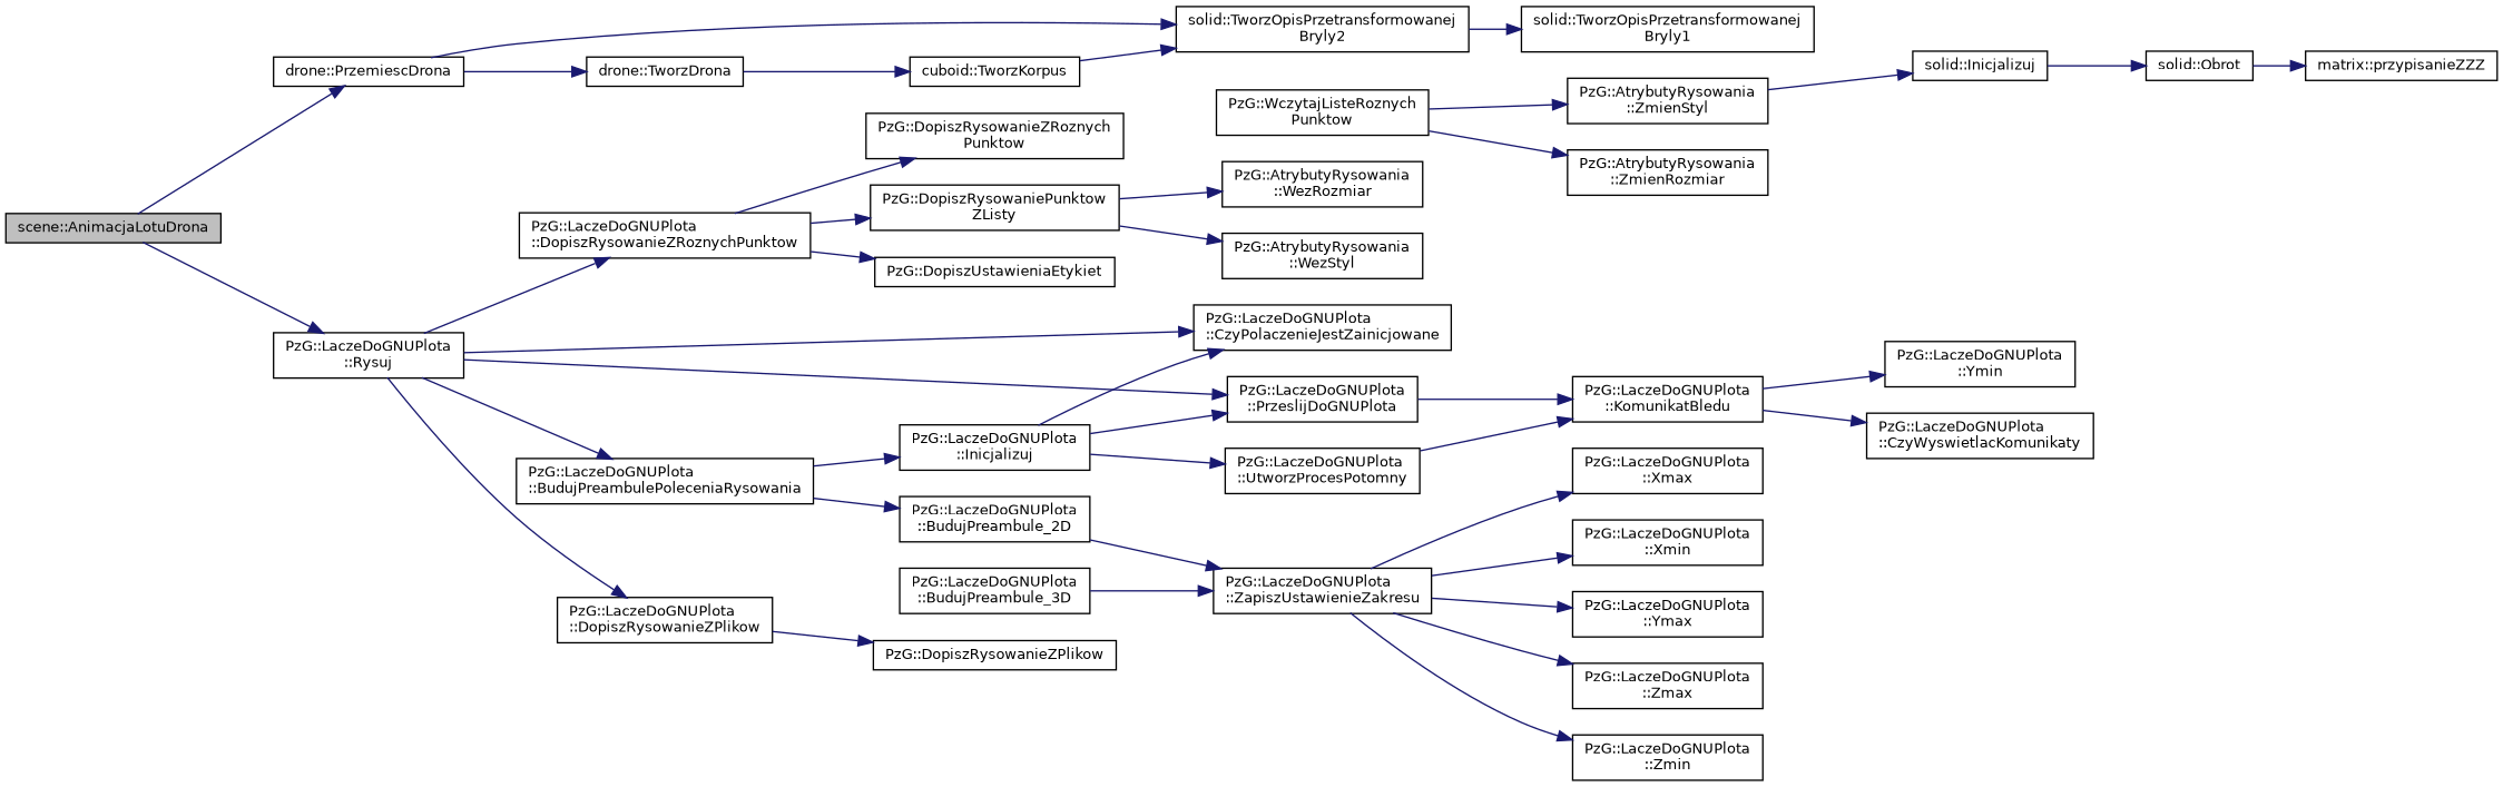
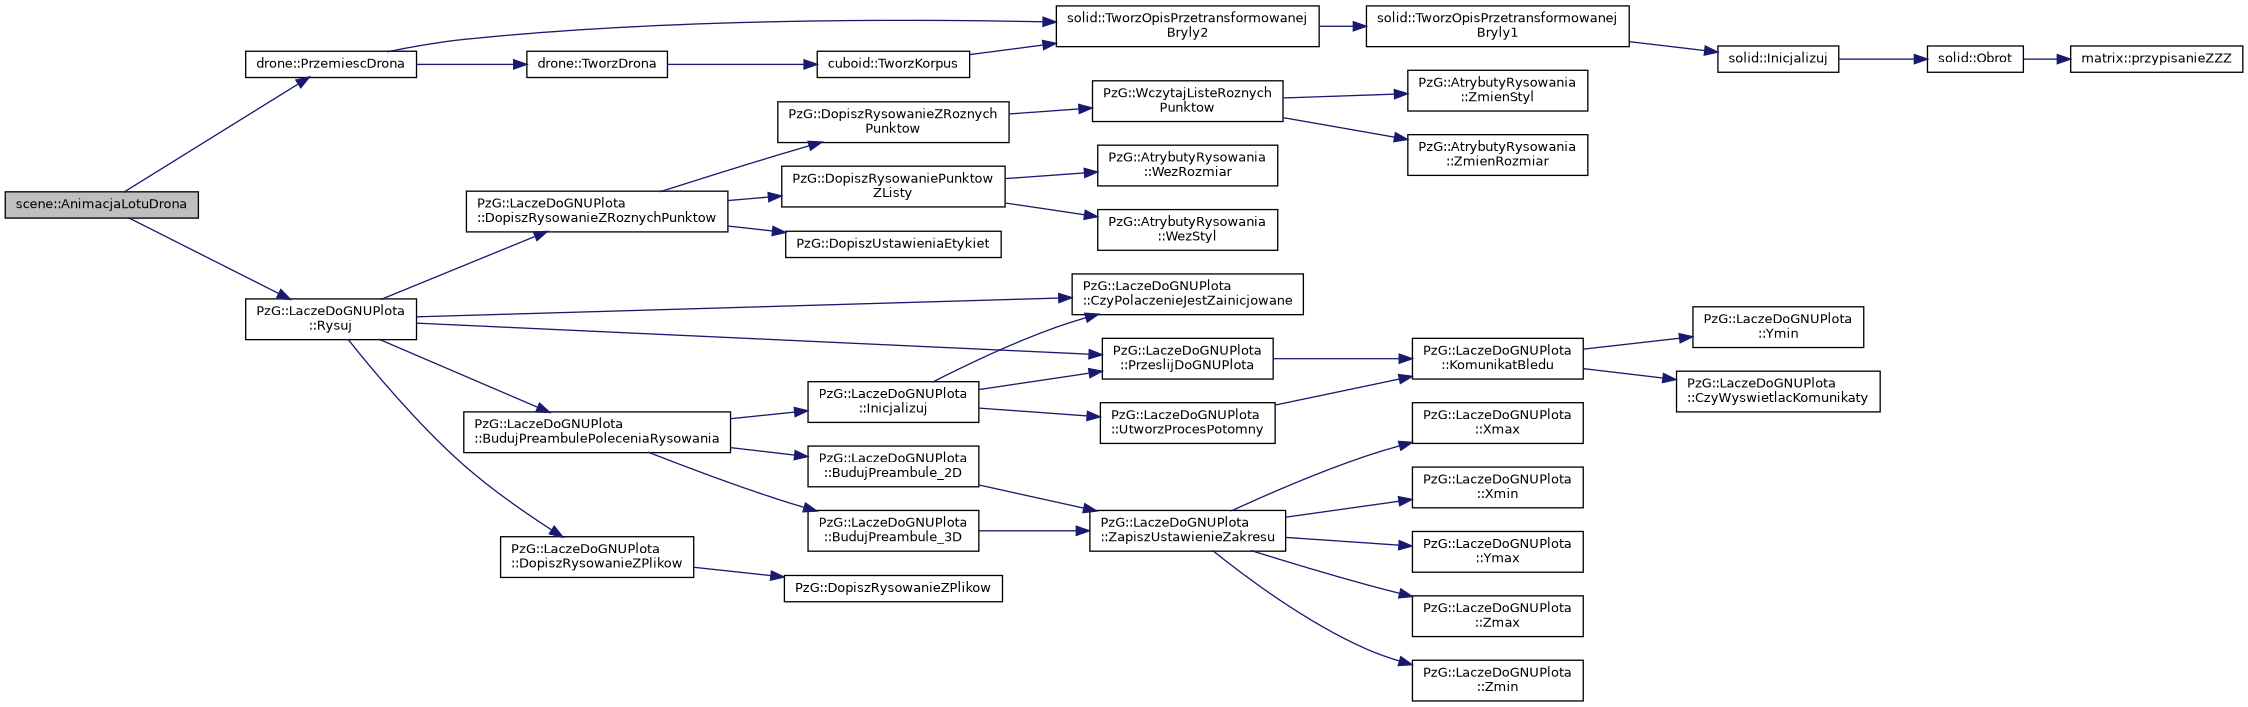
  digraph {
    rankdir=LR
    node [color=black fillcolor=white fontname=Helvetica fontsize=10 shape=record style=filled]
    edge [color=midnightblue fontname=Helvetica fontsize=10 labelfontname=Helvetica labelfontsize=10 style=solid]
    n1 [fillcolor=grey75 fontcolor=black height=0.2 label="scene::AnimacjaLotuDrona" width=0.4]
    n2 [height=0.2 label="drone::PrzemiescDrona" width=0.4]
    n3 [height=0.2 label="PzG::LaczeDoGNUPlota\l::Rysuj" width=0.4]
    n4 [height=0.2 label="drone::TworzDrona" width=0.4]
    n5 [height=0.2 label="solid::TworzOpisPrzetransformowanej\lBryly2" width=0.4]
    n6 [height=0.2 label="PzG::LaczeDoGNUPlota\l::BudujPreambulePoleceniaRysowania" width=0.4]
    n7 [height=0.2 label="PzG::LaczeDoGNUPlota\l::CzyPolaczenieJestZainicjowane" width=0.4]
    n8 [height=0.2 label="PzG::LaczeDoGNUPlota\l::DopiszRysowanieZPlikow" width=0.4]
    n9 [height=0.2 label="PzG::LaczeDoGNUPlota\l::DopiszRysowanieZRoznychPunktow" width=0.4]
    n10 [height=0.2 label="PzG::LaczeDoGNUPlota\l::PrzeslijDoGNUPlota" width=0.4]
    n11 [height=0.2 label="cuboid::TworzKorpus" width=0.4]
    n12 [height=0.2 label="solid::TworzOpisPrzetransformowanej\lBryly1" width=0.4]
    n13 [height=0.2 label="solid::Inicjalizuj" width=0.4]
    n14 [height=0.2 label="solid::Obrot" width=0.4]
    n15 [height=0.2 label="matrix::przypisanieZZZ" width=0.4]
    n16 [height=0.2 label="PzG::LaczeDoGNUPlota\l::Inicjalizuj" width=0.4]
    n17 [height=0.2 label="PzG::LaczeDoGNUPlota\l::BudujPreambule_2D" width=0.4]
    n18 [height=0.2 label="PzG::LaczeDoGNUPlota\l::BudujPreambule_3D" width=0.4]
    n19 [height=0.2 label="PzG::DopiszRysowanieZPlikow" width=0.4]
    n20 [height=0.2 label="PzG::DopiszRysowaniePunktow\lZListy" width=0.4]
    n21 [height=0.2 label="PzG::DopiszRysowanieZRoznych\lPunktow" width=0.4]
    n22 [height=0.2 label="PzG::DopiszUstawieniaEtykiet" width=0.4]
    n23 [height=0.2 label="PzG::LaczeDoGNUPlota\l::UtworzProcesPotomny" width=0.4]
    n24 [height=0.2 label="PzG::LaczeDoGNUPlota\l::KomunikatBledu" width=0.4]
    n25 [height=0.2 label="PzG::LaczeDoGNUPlota\l::ZapiszUstawienieZakresu" width=0.4]
    n26 [height=0.2 label="PzG::LaczeDoGNUPlota\l::Xmax" width=0.4]
    n27 [height=0.2 label="PzG::LaczeDoGNUPlota\l::Xmin" width=0.4]
    n28 [height=0.2 label="PzG::LaczeDoGNUPlota\l::Ymax" width=0.4]
    n29 [height=0.2 label="PzG::LaczeDoGNUPlota\l::Zmax" width=0.4]
    n30 [height=0.2 label="PzG::LaczeDoGNUPlota\l::Zmin" width=0.4]
    n31 [height=0.2 label="PzG::LaczeDoGNUPlota\l::Ymin" width=0.4]
    n32 [height=0.2 label="PzG::AtrybutyRysowania\l::WezRozmiar" width=0.4]
    n33 [height=0.2 label="PzG::AtrybutyRysowania\l::WezStyl" width=0.4]
    n34 [height=0.2 label="PzG::WczytajListeRoznych\lPunktow" width=0.4]
    n35 [height=0.2 label="PzG::AtrybutyRysowania\l::ZmienRozmiar" width=0.4]
    n36 [height=0.2 label="PzG::AtrybutyRysowania\l::ZmienStyl" width=0.4]
    n37 [height=0.2 label="PzG::LaczeDoGNUPlota\l::CzyWyswietlacKomunikaty" width=0.4]
    n1 -> n2
    n1 -> n3
    n2 -> n4
    n2 -> n5
    n3 -> n6
    n3 -> n7
    n3 -> n8
    n3 -> n9
    n3 -> n10
    n4 -> n11
    n5 -> n12
    n6 -> n16
    n6 -> n17
+   n6 -> n18
    n8 -> n19
    n9 -> n20
    n9 -> n21
    n9 -> n22
    n10 -> n24
    n11 -> n5
-   n36 -> n13
+   n12 -> n13
    n13 -> n14
    n14 -> n15
    n16 -> n7
    n16 -> n10
    n16 -> n23
    n17 -> n25
    n18 -> n25
    n20 -> n32
    n20 -> n33
+   n21 -> n34
    n23 -> n24
    n24 -> n31
    n24 -> n37
    n25 -> n26
    n25 -> n27
    n25 -> n28
    n25 -> n29
    n25 -> n30
    n34 -> n35
    n34 -> n36
  }
